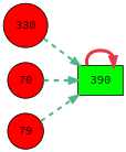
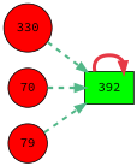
  digraph {
    rankdir=LR
    fontname="Source Code Pro"
    node [fillcolor="#fe0000" shape=circle style=filled fontname="Source Code Pro"]
    edge [color="#52b788" fontname="Source Code Pro" style=dashed]
-   n1 [fillcolor="#00fe00" label=390 shape=box]
+   n1 [fillcolor="#00fe00" label=392 shape=box]
    n2 [label=330]
    n3 [label=70]
    n4 [label=79]
    n1 -> n1 [color="#e63946" penwidth=4.00 style=""]
    n2 -> n1 [penwidth=2.70]
    n3 -> n1 [penwidth=3.00]
    n4 -> n1 [penwidth=2.61]
  }
